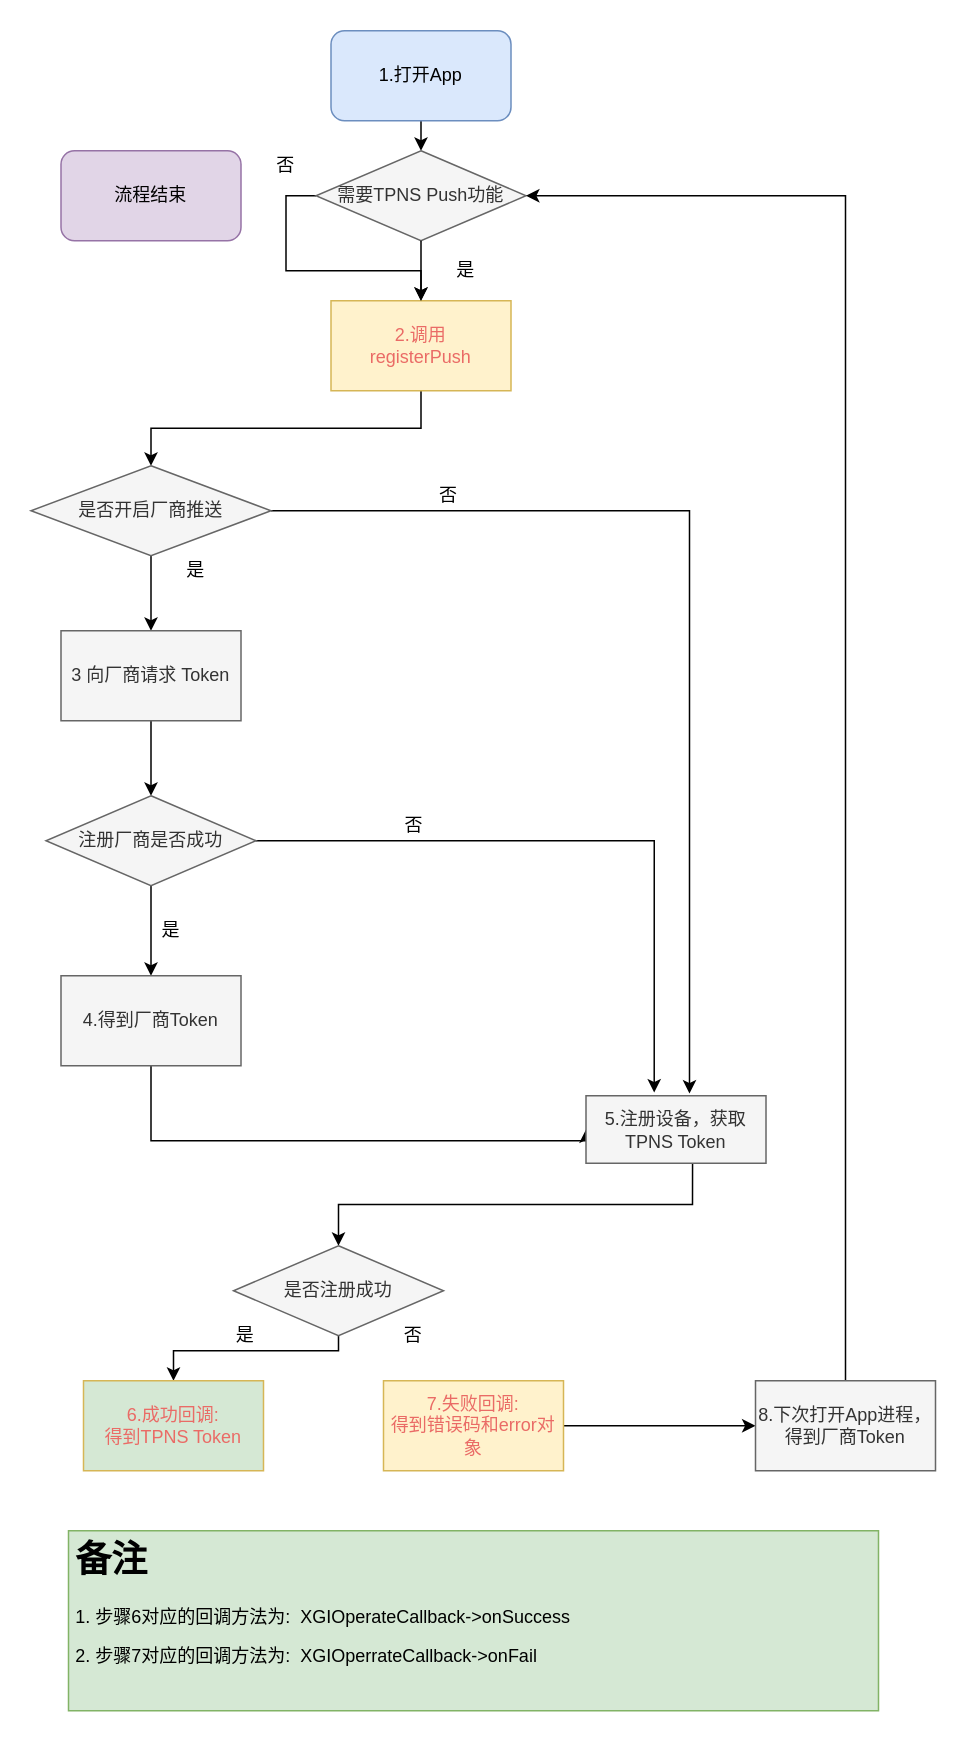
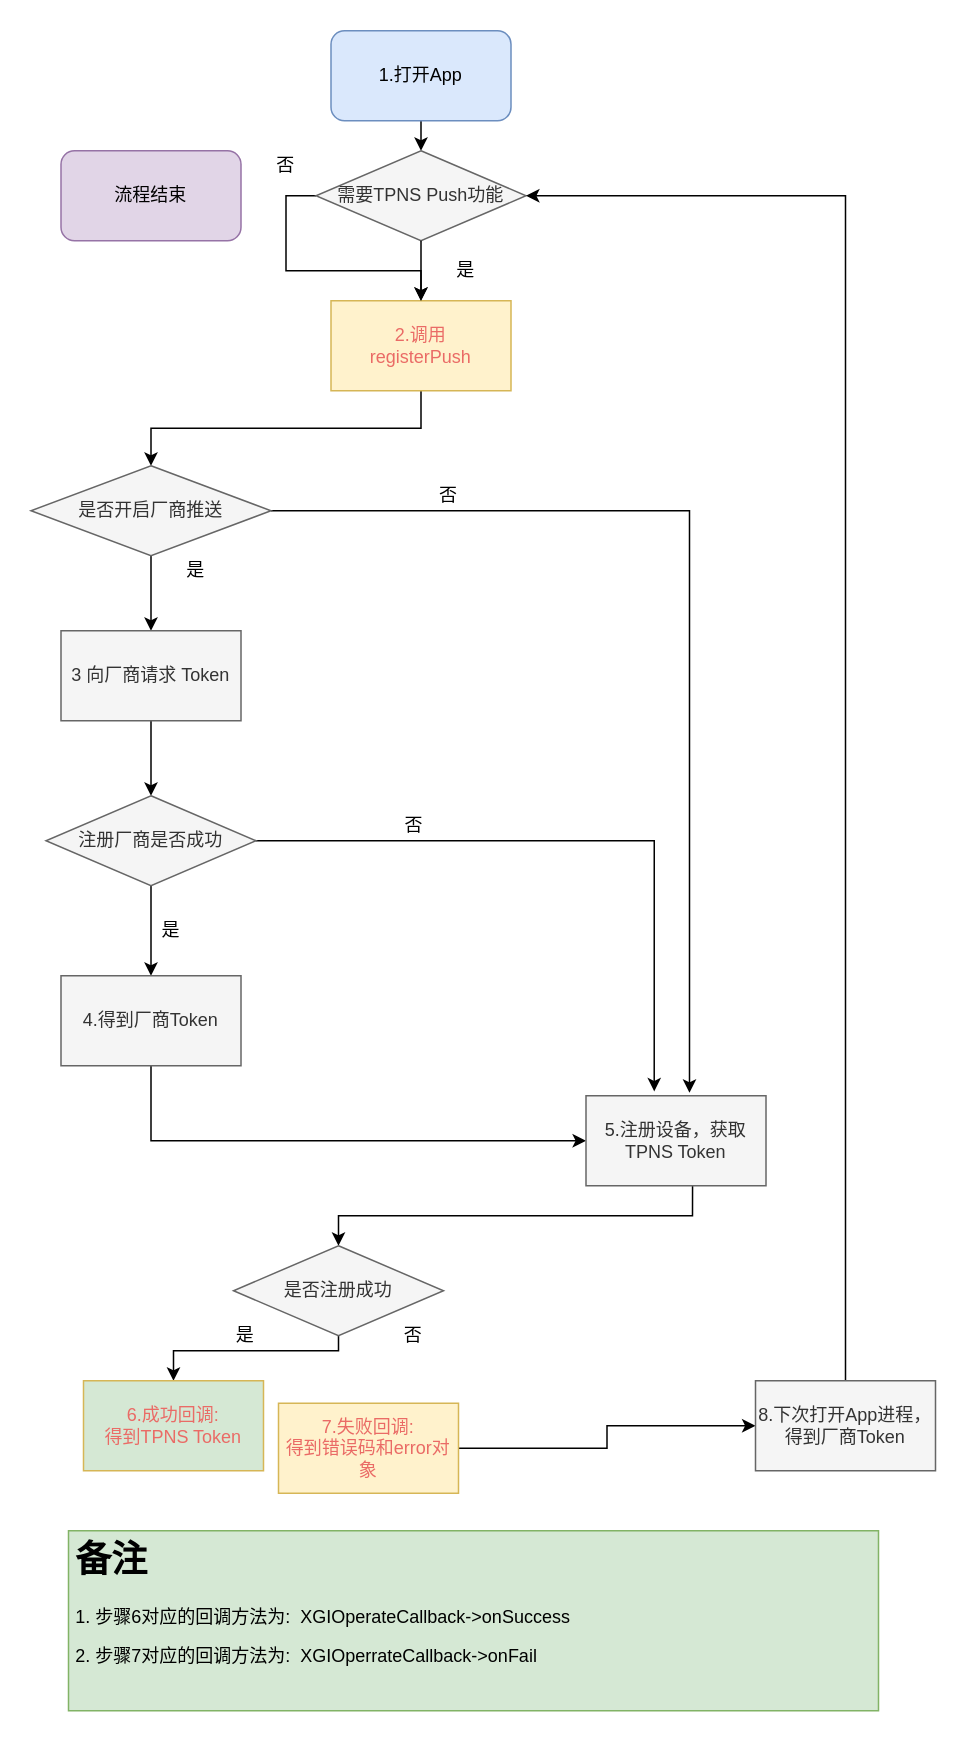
  <mxCell id="0" />
  <mxCell id="1" parent="0" />
  <mxCell id="2" value="" style="endArrow=classic;html=1;exitX=0.5;exitY=1;exitDx=0;exitDy=0;entryX=0.5;entryY=0;entryDx=0;entryDy=0;" edge="1" parent="1" source="3"><mxGeometry width="50" height="50" relative="1" as="geometry"><mxPoint x="280" y="80" as="sourcePoint" /><mxPoint x="280" y="100" as="targetPoint" /></mxGeometry></mxCell>
  <mxCell id="3" value="&lt;font face=&quot;helvetica&quot;&gt;1.打开App&lt;/font&gt;" style="rounded=1;whiteSpace=wrap;html=1;fillColor=#dae8fc;strokeColor=#6c8ebf;" vertex="1" parent="1"><mxGeometry x="220" y="20" width="120" height="60" as="geometry" /></mxCell>
  <mxCell id="4" style="edgeStyle=orthogonalEdgeStyle;rounded=0;orthogonalLoop=1;jettySize=auto;html=1;exitX=0.5;exitY=1;exitDx=0;exitDy=0;entryX=0.5;entryY=0;entryDx=0;entryDy=0;" edge="1" parent="1" source="5" target="12"><mxGeometry relative="1" as="geometry" /></mxCell>
  <mxCell id="5" value="&lt;font face=&quot;helvetica&quot;&gt;&lt;font color=&quot;#ea6b66&quot;&gt;2.调用&lt;br&gt;registerPush&lt;/font&gt;&lt;br&gt;&lt;/font&gt;" style="rounded=0;whiteSpace=wrap;html=1;fillColor=#fff2cc;strokeColor=#d6b656;" vertex="1" parent="1"><mxGeometry x="220" y="200" width="120" height="60" as="geometry" /></mxCell>
  <mxCell id="6" value="是" style="text;html=1;strokeColor=none;fillColor=none;align=center;verticalAlign=middle;whiteSpace=wrap;rounded=0;" vertex="1" parent="1"><mxGeometry x="290" y="170" width="40" height="20" as="geometry" /></mxCell>
  <mxCell id="7" style="edgeStyle=orthogonalEdgeStyle;rounded=0;orthogonalLoop=1;jettySize=auto;html=1;exitX=0;exitY=0.5;exitDx=0;exitDy=0;" edge="1" parent="1" source="8" target="5"><mxGeometry relative="1" as="geometry" /></mxCell>
  <mxCell id="8" value="需要TPNS Push功能" style="rhombus;whiteSpace=wrap;html=1;fillColor=#f5f5f5;strokeColor=#666666;fontColor=#333333;" vertex="1" parent="1"><mxGeometry x="210" y="100" width="140" height="60" as="geometry" /></mxCell>
  <mxCell id="9" value="" style="edgeStyle=orthogonalEdgeStyle;rounded=0;orthogonalLoop=1;jettySize=auto;html=1;exitX=0.5;exitY=1;exitDx=0;exitDy=0;" edge="1" parent="1" source="8"><mxGeometry relative="1" as="geometry"><mxPoint x="290" y="270" as="sourcePoint" /><mxPoint x="280" y="200" as="targetPoint" /></mxGeometry></mxCell>
  <mxCell id="10" style="edgeStyle=orthogonalEdgeStyle;rounded=0;orthogonalLoop=1;jettySize=auto;html=1;entryX=0.5;entryY=0;entryDx=0;entryDy=0;" edge="1" parent="1" source="12" target="15"><mxGeometry relative="1" as="geometry"><mxPoint x="100" y="400" as="targetPoint" /></mxGeometry></mxCell>
  <mxCell id="11" style="edgeStyle=orthogonalEdgeStyle;rounded=0;orthogonalLoop=1;jettySize=auto;html=1;exitX=1;exitY=0.5;exitDx=0;exitDy=0;entryX=0.575;entryY=-0.033;entryDx=0;entryDy=0;entryPerimeter=0;" edge="1" parent="1" source="12" target="35"><mxGeometry relative="1" as="geometry" /></mxCell>
  <mxCell id="12" value="是否开启厂商推送" style="rhombus;whiteSpace=wrap;html=1;fillColor=#f5f5f5;strokeColor=#666666;fontColor=#333333;" vertex="1" parent="1"><mxGeometry x="20" y="310" width="160" height="60" as="geometry" /></mxCell>
  <mxCell id="13" value="是" style="text;html=1;strokeColor=none;fillColor=none;align=center;verticalAlign=middle;whiteSpace=wrap;rounded=0;" vertex="1" parent="1"><mxGeometry x="110" y="370" width="40" height="20" as="geometry" /></mxCell>
  <mxCell id="14" style="edgeStyle=orthogonalEdgeStyle;rounded=0;orthogonalLoop=1;jettySize=auto;html=1;exitX=0.5;exitY=1;exitDx=0;exitDy=0;entryX=0.5;entryY=0;entryDx=0;entryDy=0;" edge="1" parent="1" source="15" target="30"><mxGeometry relative="1" as="geometry" /></mxCell>
  <mxCell id="15" value="3 向厂商请求 Token" style="rounded=0;whiteSpace=wrap;html=1;fillColor=#f5f5f5;strokeColor=#666666;fontColor=#333333;" vertex="1" parent="1"><mxGeometry x="40" y="420" width="120" height="60" as="geometry" /></mxCell>
  <mxCell id="16" style="edgeStyle=orthogonalEdgeStyle;rounded=0;orthogonalLoop=1;jettySize=auto;html=1;exitX=0.592;exitY=0.983;exitDx=0;exitDy=0;entryX=0.5;entryY=0;entryDx=0;entryDy=0;exitPerimeter=0;" edge="1" parent="1" source="35" target="18"><mxGeometry relative="1" as="geometry"><mxPoint x="381" y="790" as="sourcePoint" /></mxGeometry></mxCell>
  <mxCell id="17" style="edgeStyle=orthogonalEdgeStyle;rounded=0;orthogonalLoop=1;jettySize=auto;html=1;exitX=0.5;exitY=1;exitDx=0;exitDy=0;entryX=0.5;entryY=0;entryDx=0;entryDy=0;" edge="1" parent="1" source="18" target="19"><mxGeometry relative="1" as="geometry"><Array as="points"><mxPoint x="195" y="900" /><mxPoint x="75" y="900" /></Array></mxGeometry></mxCell>
  <mxCell id="18" value="是否注册成功" style="rhombus;whiteSpace=wrap;html=1;fillColor=#f5f5f5;strokeColor=#666666;fontColor=#333333;" vertex="1" parent="1"><mxGeometry x="155" y="830" width="140" height="60" as="geometry" /></mxCell>
  <mxCell id="19" value="&lt;font color=&quot;#ea6b66&quot;&gt;6.成功回调: &lt;br&gt;得到TPNS Token&lt;/font&gt;" style="rounded=0;whiteSpace=wrap;html=1;fillColor=#d5e8d4;strokeColor=#d6b656;" vertex="1" parent="1"><mxGeometry x="55" y="920" width="120" height="60" as="geometry" /></mxCell>
  <mxCell id="20" style="edgeStyle=orthogonalEdgeStyle;rounded=0;orthogonalLoop=1;jettySize=auto;html=1;exitX=1;exitY=0.5;exitDx=0;exitDy=0;entryX=0;entryY=0.5;entryDx=0;entryDy=0;" edge="1" parent="1" source="21" target="23"><mxGeometry relative="1" as="geometry" /></mxCell>
- <mxCell id="21" value="&lt;font color=&quot;#ea6b66&quot;&gt;7.失败回调: &lt;br&gt;得到错误码和error对象&lt;/font&gt;" style="rounded=0;whiteSpace=wrap;html=1;fillColor=#fff2cc;strokeColor=#d6b656;" vertex="1" parent="1"><mxGeometry x="255" y="920" width="120" height="60" as="geometry" /></mxCell>
+ <mxCell id="21" value="&lt;font color=&quot;#ea6b66&quot;&gt;7.失败回调: &lt;br&gt;得到错误码和error对象&lt;/font&gt;" style="rounded=0;whiteSpace=wrap;html=1;fillColor=#fff2cc;strokeColor=#d6b656;" vertex="1" parent="1"><mxGeometry x="185" y="935" width="120" height="60" as="geometry" /></mxCell>
  <mxCell id="22" style="edgeStyle=orthogonalEdgeStyle;rounded=0;orthogonalLoop=1;jettySize=auto;html=1;exitX=0.5;exitY=0;exitDx=0;exitDy=0;entryX=1;entryY=0.5;entryDx=0;entryDy=0;" edge="1" parent="1" source="23" target="8"><mxGeometry relative="1" as="geometry" /></mxCell>
  <mxCell id="23" value="8.下次打开App进程，得到厂商Token" style="rounded=0;whiteSpace=wrap;html=1;fillColor=#f5f5f5;strokeColor=#666666;fontColor=#333333;" vertex="1" parent="1"><mxGeometry x="503" y="920" width="120" height="60" as="geometry" /></mxCell>
  <mxCell id="24" value="&lt;font face=&quot;helvetica&quot;&gt;流程结束&lt;br&gt;&lt;/font&gt;" style="rounded=1;whiteSpace=wrap;html=1;fillColor=#e1d5e7;strokeColor=#9673a6;" vertex="1" parent="1"><mxGeometry x="40" y="100" width="120" height="60" as="geometry" /></mxCell>
  <mxCell id="25" value="否" style="text;html=1;strokeColor=none;fillColor=none;align=center;verticalAlign=middle;whiteSpace=wrap;rounded=0;" vertex="1" parent="1"><mxGeometry x="170" y="100" width="40" height="20" as="geometry" /></mxCell>
  <mxCell id="26" value="是" style="text;html=1;strokeColor=none;fillColor=none;align=center;verticalAlign=middle;whiteSpace=wrap;rounded=0;" vertex="1" parent="1"><mxGeometry x="143" y="880" width="40" height="20" as="geometry" /></mxCell>
  <mxCell id="27" value="否" style="text;html=1;strokeColor=none;fillColor=none;align=center;verticalAlign=middle;whiteSpace=wrap;rounded=0;" vertex="1" parent="1"><mxGeometry x="255" y="880" width="40" height="20" as="geometry" /></mxCell>
  <mxCell id="28" style="edgeStyle=orthogonalEdgeStyle;rounded=0;orthogonalLoop=1;jettySize=auto;html=1;exitX=0.5;exitY=1;exitDx=0;exitDy=0;" edge="1" parent="1" source="30" target="32"><mxGeometry relative="1" as="geometry" /></mxCell>
  <mxCell id="29" style="edgeStyle=orthogonalEdgeStyle;rounded=0;orthogonalLoop=1;jettySize=auto;html=1;exitX=1;exitY=0.5;exitDx=0;exitDy=0;entryX=0.379;entryY=-0.048;entryDx=0;entryDy=0;entryPerimeter=0;" edge="1" parent="1" source="30" target="35"><mxGeometry relative="1" as="geometry"><mxPoint x="463" y="560.207" as="targetPoint" /></mxGeometry></mxCell>
  <mxCell id="30" value="注册厂商是否成功" style="rhombus;whiteSpace=wrap;html=1;fillColor=#f5f5f5;strokeColor=#666666;fontColor=#333333;" vertex="1" parent="1"><mxGeometry x="30" y="530" width="140" height="60" as="geometry" /></mxCell>
  <mxCell id="31" style="edgeStyle=orthogonalEdgeStyle;rounded=0;orthogonalLoop=1;jettySize=auto;html=1;exitX=0.5;exitY=1;exitDx=0;exitDy=0;entryX=0;entryY=0.5;entryDx=0;entryDy=0;" edge="1" parent="1" source="32" target="35"><mxGeometry relative="1" as="geometry"><mxPoint x="180" y="820" as="targetPoint" /><Array as="points"><mxPoint x="100" y="760" /></Array></mxGeometry></mxCell>
  <mxCell id="32" value="4.得到厂商Token" style="rounded=0;whiteSpace=wrap;html=1;fillColor=#f5f5f5;strokeColor=#666666;fontColor=#333333;" vertex="1" parent="1"><mxGeometry x="40" y="650" width="120" height="60" as="geometry" /></mxCell>
  <mxCell id="33" value="否" style="text;html=1;align=center;verticalAlign=middle;resizable=0;points=[];autosize=1;" vertex="1" parent="1"><mxGeometry x="283" y="320" width="30" height="20" as="geometry" /></mxCell>
  <mxCell id="34" value="是" style="text;html=1;align=center;verticalAlign=middle;resizable=0;points=[];autosize=1;" vertex="1" parent="1"><mxGeometry x="98" y="610" width="30" height="20" as="geometry" /></mxCell>
- <mxCell id="35" value="5.注册设备，获取TPNS Token" style="rounded=0;whiteSpace=wrap;html=1;fillColor=#f5f5f5;strokeColor=#666666;fontColor=#333333;" vertex="1" parent="1"><mxGeometry x="390" y="730" width="120" height="45" as="geometry" /></mxCell>
+ <mxCell id="35" value="5.注册设备，获取TPNS Token" style="rounded=0;whiteSpace=wrap;html=1;fillColor=#f5f5f5;strokeColor=#666666;fontColor=#333333;" vertex="1" parent="1"><mxGeometry x="390" y="730" width="120" height="60" as="geometry" /></mxCell>
  <mxCell id="36" value="否" style="text;html=1;align=center;verticalAlign=middle;resizable=0;points=[];autosize=1;" vertex="1" parent="1"><mxGeometry x="260" y="540" width="30" height="20" as="geometry" /></mxCell>
  <mxCell id="37" value="&lt;h1&gt;备注&lt;/h1&gt;&lt;p style=&quot;font-family: &amp;#34;helvetica&amp;#34;&quot;&gt;1. 步骤6对应的回调方法为:&amp;nbsp;&amp;nbsp;XGIOperateCallback-&amp;gt;onSuccess&lt;/p&gt;&lt;p style=&quot;font-family: &amp;#34;helvetica&amp;#34;&quot;&gt;2. 步骤7对应的回调方法为:&amp;nbsp; XGIOperrateCallback-&amp;gt;onFail&lt;/p&gt;&lt;p&gt;&lt;br&gt;&lt;/p&gt;" style="text;html=1;strokeColor=#82b366;fillColor=#d5e8d4;spacing=5;spacingTop=-20;whiteSpace=wrap;overflow=hidden;rounded=0;" vertex="1" parent="1"><mxGeometry x="45" y="1020" width="540" height="120" as="geometry" /></mxCell>
